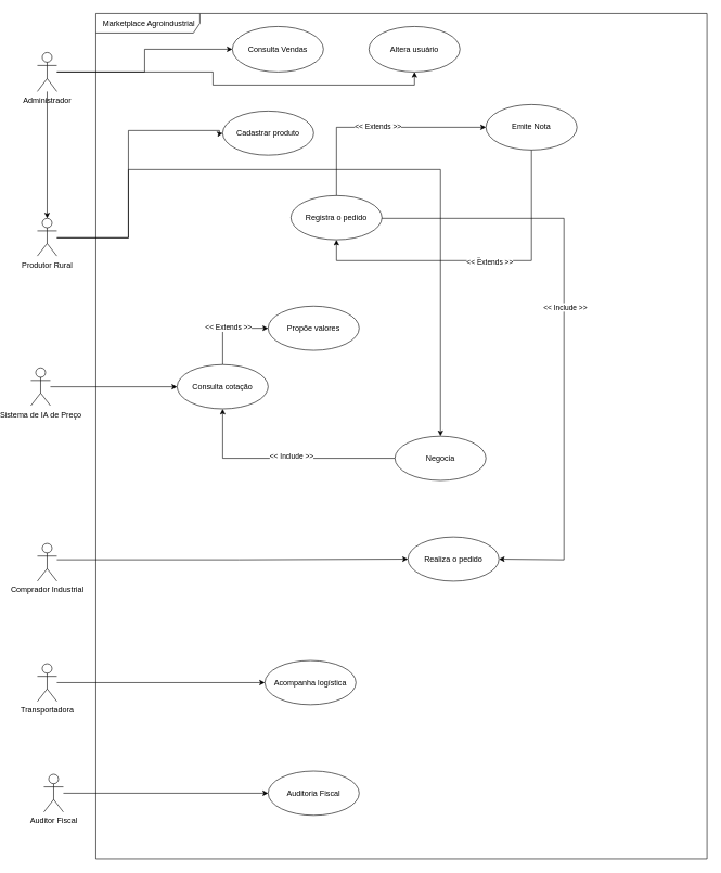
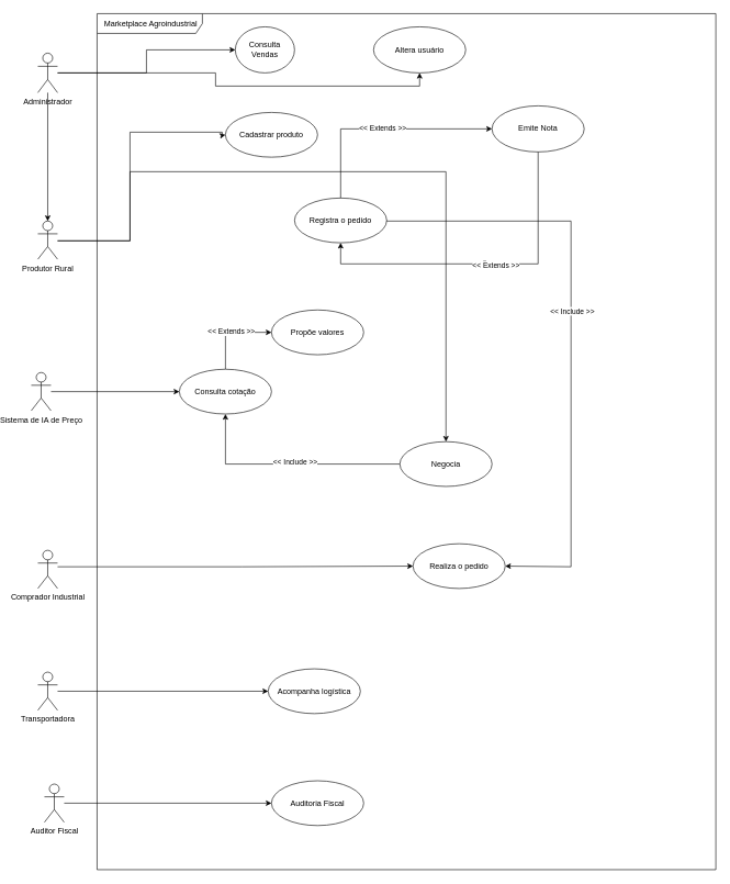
  <mxCell id="0" />
  <mxCell id="1" parent="0" />
  <mxCell id="2" value="&lt;div&gt;&amp;nbsp;Marketplace Agroindustrial&lt;/div&gt;" style="shape=umlFrame;whiteSpace=wrap;html=1;pointerEvents=0;recursiveResize=0;container=1;collapsible=0;width=160;" vertex="1" parent="1"><mxGeometry x="120" y="20" width="940" height="1300" as="geometry" /></mxCell>
  <mxCell id="3" value="Emite Nota" style="ellipse;whiteSpace=wrap;html=1;" vertex="1" parent="2"><mxGeometry x="600" y="140" width="140" height="70" as="geometry" /></mxCell>
  <mxCell id="4" value="&lt;div&gt;Cadastrar produto&lt;/div&gt;" style="ellipse;whiteSpace=wrap;html=1;" vertex="1" parent="2"><mxGeometry x="195" y="150" width="140" height="68" as="geometry" /></mxCell>
  <mxCell id="5" style="rounded=0;orthogonalLoop=1;jettySize=auto;html=1;entryX=0;entryY=0.5;entryDx=0;entryDy=0;edgeStyle=orthogonalEdgeStyle;" edge="1" parent="2" source="7" target="8"><mxGeometry relative="1" as="geometry"><mxPoint x="350" y="440" as="targetPoint" /></mxGeometry></mxCell>
  <mxCell id="6" value="&lt;div&gt;&amp;lt;&amp;lt; Extends &amp;gt;&amp;gt;&lt;/div&gt;" style="edgeLabel;html=1;align=center;verticalAlign=middle;resizable=0;points=[];" vertex="1" connectable="0" parent="5"><mxGeometry x="0.019" y="2" relative="1" as="geometry"><mxPoint as="offset" /></mxGeometry></mxCell>
  <mxCell id="7" value="Consulta cotação" style="ellipse;whiteSpace=wrap;html=1;" vertex="1" parent="2"><mxGeometry x="125" y="540" width="140" height="68" as="geometry" /></mxCell>
  <mxCell id="8" value="Propõe valores" style="ellipse;whiteSpace=wrap;html=1;" vertex="1" parent="2"><mxGeometry x="265" y="450" width="140" height="68" as="geometry" /></mxCell>
  <mxCell id="9" style="rounded=0;orthogonalLoop=1;jettySize=auto;html=1;entryX=0.5;entryY=1;entryDx=0;entryDy=0;exitX=0;exitY=0.5;exitDx=0;exitDy=0;edgeStyle=orthogonalEdgeStyle;" edge="1" parent="2" source="11" target="7"><mxGeometry relative="1" as="geometry" /></mxCell>
  <mxCell id="10" value="&amp;lt;&amp;lt; Include &amp;gt;&amp;gt;" style="edgeLabel;html=1;align=center;verticalAlign=middle;resizable=0;points=[];" vertex="1" connectable="0" parent="9"><mxGeometry x="-0.059" y="-4" relative="1" as="geometry"><mxPoint y="1" as="offset" /></mxGeometry></mxCell>
  <mxCell id="11" value="Negocia" style="ellipse;whiteSpace=wrap;html=1;" vertex="1" parent="2"><mxGeometry x="460" y="650" width="140" height="68" as="geometry" /></mxCell>
  <mxCell id="12" style="edgeStyle=orthogonalEdgeStyle;rounded=0;orthogonalLoop=1;jettySize=auto;html=1;entryX=0.5;entryY=0;entryDx=0;entryDy=0;" edge="1" parent="2" source="24" target="11"><mxGeometry relative="1" as="geometry"><Array as="points"><mxPoint x="50" y="345" /><mxPoint x="50" y="240" /><mxPoint x="530" y="240" /></Array></mxGeometry></mxCell>
  <mxCell id="13" value="&lt;div&gt;Realiza o pedido&lt;/div&gt;" style="ellipse;whiteSpace=wrap;html=1;" vertex="1" parent="2"><mxGeometry x="480" y="805" width="140" height="68" as="geometry" /></mxCell>
  <mxCell id="14" style="edgeStyle=orthogonalEdgeStyle;rounded=0;orthogonalLoop=1;jettySize=auto;html=1;entryX=1;entryY=0.5;entryDx=0;entryDy=0;exitX=1;exitY=0.5;exitDx=0;exitDy=0;" edge="1" parent="2" source="16" target="13"><mxGeometry relative="1" as="geometry"><Array as="points"><mxPoint x="720" y="315" /><mxPoint x="720" y="840" /></Array></mxGeometry></mxCell>
  <mxCell id="15" value="&amp;lt;&amp;lt; Include &amp;gt;&amp;gt;" style="edgeLabel;html=1;align=center;verticalAlign=middle;resizable=0;points=[];" vertex="1" connectable="0" parent="14"><mxGeometry x="-0.08" y="1" relative="1" as="geometry"><mxPoint as="offset" /></mxGeometry></mxCell>
  <mxCell id="16" value="Registra o pedido" style="ellipse;whiteSpace=wrap;html=1;" vertex="1" parent="2"><mxGeometry x="300" y="280" width="140" height="68" as="geometry" /></mxCell>
  <mxCell id="17" value="0" style="edgeStyle=orthogonalEdgeStyle;rounded=0;orthogonalLoop=1;jettySize=auto;html=1;entryX=0.5;entryY=1;entryDx=0;entryDy=0;exitX=0.5;exitY=1;exitDx=0;exitDy=0;" edge="1" parent="2" source="3" target="16"><mxGeometry relative="1" as="geometry"><mxPoint x="670" y="210" as="sourcePoint" /><Array as="points"><mxPoint x="670" y="380" /><mxPoint x="370" y="380" /></Array></mxGeometry></mxCell>
  <mxCell id="18" value="&amp;lt;&amp;lt; Extends &amp;gt;&amp;gt;" style="edgeLabel;html=1;align=center;verticalAlign=middle;resizable=0;points=[];" vertex="1" connectable="0" parent="17"><mxGeometry x="-0.065" relative="1" as="geometry"><mxPoint y="1" as="offset" /></mxGeometry></mxCell>
  <mxCell id="19" value="Acompanha logística" style="ellipse;whiteSpace=wrap;html=1;" vertex="1" parent="2"><mxGeometry x="260" y="995" width="140" height="68" as="geometry" /></mxCell>
  <mxCell id="20" value="Auditoria Fiscal" style="ellipse;whiteSpace=wrap;html=1;" vertex="1" parent="2"><mxGeometry x="265" y="1165" width="140" height="68" as="geometry" /></mxCell>
  <mxCell id="21" style="edgeStyle=orthogonalEdgeStyle;rounded=0;orthogonalLoop=1;jettySize=auto;html=1;exitX=0.5;exitY=0;exitDx=0;exitDy=0;entryX=0;entryY=0.5;entryDx=0;entryDy=0;" edge="1" parent="2" source="16" target="3"><mxGeometry relative="1" as="geometry"><mxPoint x="-50" y="280" as="sourcePoint" /><mxPoint x="600" y="175" as="targetPoint" /><Array as="points"><mxPoint x="370" y="175" /></Array></mxGeometry></mxCell>
  <mxCell id="22" value="&amp;lt;&amp;lt; Extends &amp;gt;&amp;gt;" style="edgeLabel;html=1;align=center;verticalAlign=middle;resizable=0;points=[];" vertex="1" connectable="0" parent="21"><mxGeometry x="0.003" y="2" relative="1" as="geometry"><mxPoint as="offset" /></mxGeometry></mxCell>
  <mxCell id="23" style="rounded=0;orthogonalLoop=1;jettySize=auto;html=1;edgeStyle=orthogonalEdgeStyle;entryX=0;entryY=0.5;entryDx=0;entryDy=0;" edge="1" parent="2" source="24" target="4"><mxGeometry relative="1" as="geometry"><mxPoint x="180" y="555" as="targetPoint" /><Array as="points"><mxPoint x="50" y="345" /><mxPoint x="50" y="180" /><mxPoint x="190" y="180" /><mxPoint x="190" y="185" /></Array></mxGeometry></mxCell>
  <mxCell id="24" value="&lt;div&gt;Produtor Rural&lt;/div&gt;" style="shape=umlActor;verticalLabelPosition=bottom;verticalAlign=top;html=1;" vertex="1" parent="2"><mxGeometry x="-90" y="315" width="30" height="58" as="geometry" /></mxCell>
  <mxCell id="25" style="edgeStyle=orthogonalEdgeStyle;rounded=0;orthogonalLoop=1;jettySize=auto;html=1;entryX=0;entryY=0.5;entryDx=0;entryDy=0;" edge="1" parent="2" source="26" target="13"><mxGeometry relative="1" as="geometry"><Array as="points"><mxPoint x="220" y="840" /><mxPoint x="220" y="840" /></Array></mxGeometry></mxCell>
  <mxCell id="26" value="&lt;div&gt;Comprador Industrial&lt;/div&gt;" style="shape=umlActor;verticalLabelPosition=bottom;verticalAlign=top;html=1;" vertex="1" parent="2"><mxGeometry x="-90" y="815" width="30" height="58" as="geometry" /></mxCell>
  <mxCell id="27" style="edgeStyle=orthogonalEdgeStyle;rounded=0;orthogonalLoop=1;jettySize=auto;html=1;entryX=0;entryY=0.5;entryDx=0;entryDy=0;" edge="1" parent="2" source="28" target="20"><mxGeometry relative="1" as="geometry" /></mxCell>
  <mxCell id="28" value="&lt;div&gt;Auditor Fiscal&lt;/div&gt;" style="shape=umlActor;verticalLabelPosition=bottom;verticalAlign=top;html=1;" vertex="1" parent="2"><mxGeometry x="-80" y="1170" width="30" height="58" as="geometry" /></mxCell>
  <mxCell id="29" value="&lt;div&gt;Sistema de IA de Preço&lt;/div&gt;" style="shape=umlActor;verticalLabelPosition=bottom;verticalAlign=top;html=1;" vertex="1" parent="2"><mxGeometry x="-100" y="545" width="30" height="58" as="geometry" /></mxCell>
  <mxCell id="30" style="rounded=0;orthogonalLoop=1;jettySize=auto;html=1;entryX=0;entryY=0.5;entryDx=0;entryDy=0;edgeStyle=orthogonalEdgeStyle;" edge="1" parent="2" source="29" target="7"><mxGeometry relative="1" as="geometry" /></mxCell>
  <mxCell id="31" value="&lt;div&gt;Transportadora&lt;/div&gt;" style="shape=umlActor;verticalLabelPosition=bottom;verticalAlign=top;html=1;" vertex="1" parent="2"><mxGeometry x="-90" y="1000" width="30" height="58" as="geometry" /></mxCell>
  <mxCell id="32" style="edgeStyle=orthogonalEdgeStyle;rounded=0;orthogonalLoop=1;jettySize=auto;html=1;entryX=0;entryY=0.5;entryDx=0;entryDy=0;" edge="1" parent="2" source="31" target="19"><mxGeometry relative="1" as="geometry" /></mxCell>
- <mxCell id="33" value="Consulta Vendas" style="ellipse;whiteSpace=wrap;html=1;" vertex="1" parent="2"><mxGeometry x="210" y="20" width="140" height="70" as="geometry" /></mxCell>
+ <mxCell id="33" value="Consulta Vendas" style="ellipse;whiteSpace=wrap;html=1;" vertex="1" parent="2"><mxGeometry x="210" y="20" width="90" height="70" as="geometry" /></mxCell>
  <mxCell id="34" value="Altera usuário" style="ellipse;whiteSpace=wrap;html=1;" vertex="1" parent="2"><mxGeometry x="420" y="20" width="140" height="70" as="geometry" /></mxCell>
  <mxCell id="35" style="edgeStyle=orthogonalEdgeStyle;rounded=0;orthogonalLoop=1;jettySize=auto;html=1;entryX=0;entryY=0.5;entryDx=0;entryDy=0;" edge="1" parent="1" source="37" target="33"><mxGeometry relative="1" as="geometry" /></mxCell>
  <mxCell id="36" style="edgeStyle=orthogonalEdgeStyle;rounded=0;orthogonalLoop=1;jettySize=auto;html=1;entryX=0.5;entryY=1;entryDx=0;entryDy=0;" edge="1" parent="1" source="37" target="34"><mxGeometry relative="1" as="geometry" /></mxCell>
  <mxCell id="37" value="&lt;div&gt;Administrador&lt;/div&gt;" style="shape=umlActor;verticalLabelPosition=bottom;verticalAlign=top;html=1;" vertex="1" parent="1"><mxGeometry x="30" y="80" width="30" height="60" as="geometry" /></mxCell>
  <mxCell id="38" style="edgeStyle=orthogonalEdgeStyle;rounded=0;orthogonalLoop=1;jettySize=auto;html=1;entryX=0.5;entryY=0;entryDx=0;entryDy=0;entryPerimeter=0;" edge="1" parent="1" source="37" target="24"><mxGeometry relative="1" as="geometry" /></mxCell>
